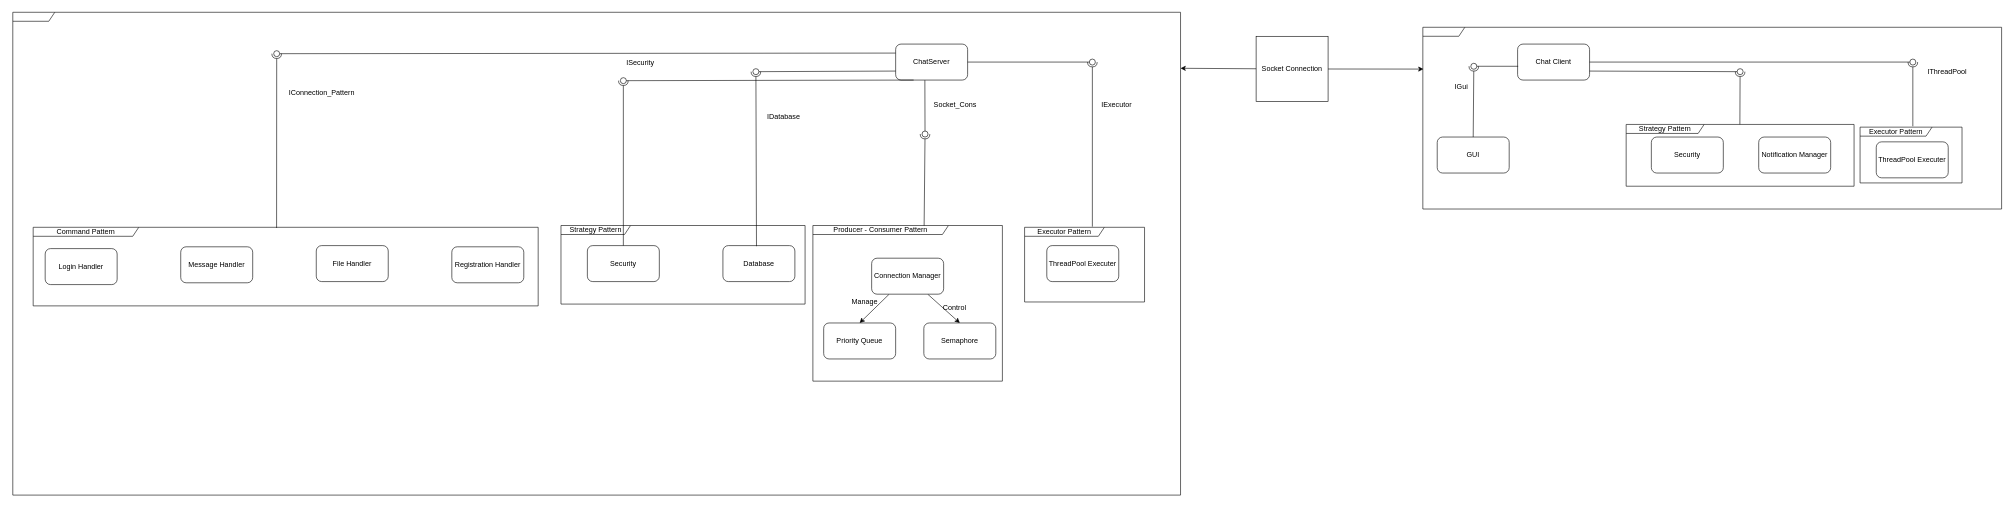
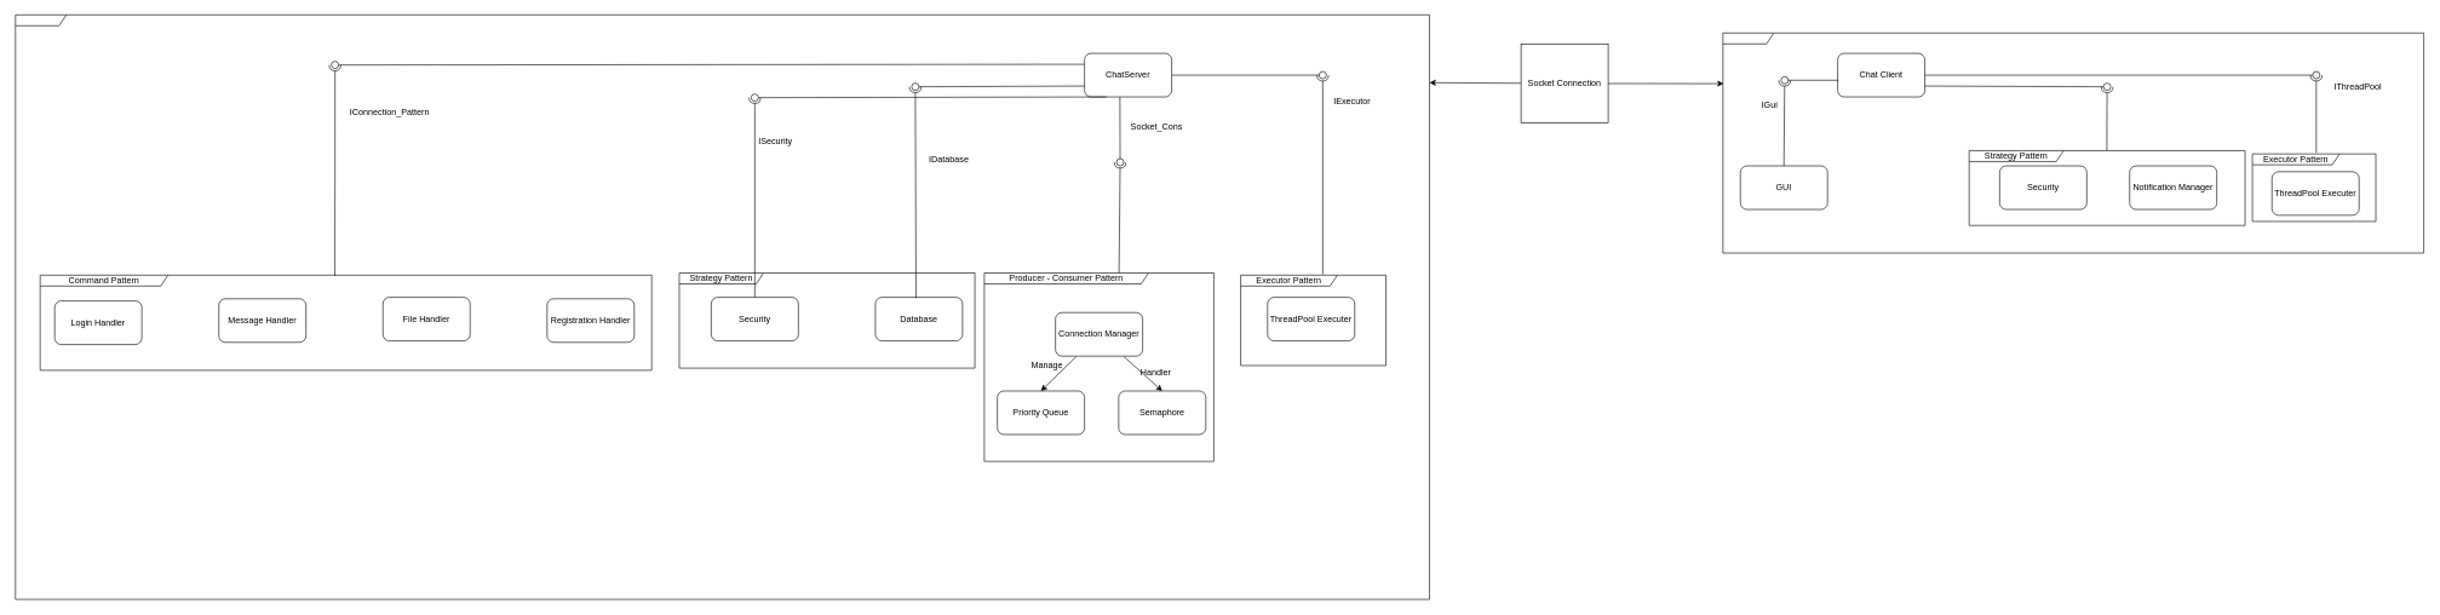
  <mxCell id="0" />
  <mxCell id="1" parent="0" />
  <mxCell id="2" value="Login Handler" style="rounded=1;whiteSpace=wrap;html=1;" parent="1" vertex="1"><mxGeometry x="74" y="414" width="120" height="60" as="geometry" /></mxCell>
  <mxCell id="3" value="Message Handler" style="rounded=1;whiteSpace=wrap;html=1;" parent="1" vertex="1"><mxGeometry x="300" y="411" width="120" height="60" as="geometry" /></mxCell>
  <mxCell id="4" value="File Handler" style="rounded=1;whiteSpace=wrap;html=1;" parent="1" vertex="1"><mxGeometry x="526" y="409" width="120" height="60" as="geometry" /></mxCell>
  <mxCell id="5" value="Registration Handler" style="rounded=1;whiteSpace=wrap;html=1;" parent="1" vertex="1"><mxGeometry x="752" y="411" width="120" height="60" as="geometry" /></mxCell>
  <mxCell id="6" value="Security" style="rounded=1;whiteSpace=wrap;html=1;" parent="1" vertex="1"><mxGeometry x="978" y="409" width="120" height="60" as="geometry" /></mxCell>
  <mxCell id="7" value="Database" style="rounded=1;whiteSpace=wrap;html=1;" parent="1" vertex="1"><mxGeometry x="1204" y="409" width="120" height="60" as="geometry" /></mxCell>
  <mxCell id="8" style="edgeStyle=none;html=1;entryX=0.5;entryY=0;entryDx=0;entryDy=0;" parent="1" source="10" target="11" edge="1"><mxGeometry relative="1" as="geometry" /></mxCell>
  <mxCell id="9" style="edgeStyle=none;html=1;entryX=0.5;entryY=0;entryDx=0;entryDy=0;" parent="1" source="10" target="12" edge="1"><mxGeometry relative="1" as="geometry" /></mxCell>
  <mxCell id="10" value="Connection Manager" style="rounded=1;whiteSpace=wrap;html=1;" parent="1" vertex="1"><mxGeometry x="1452" y="430" width="120" height="60" as="geometry" /></mxCell>
  <mxCell id="11" value="Priority Queue" style="rounded=1;whiteSpace=wrap;html=1;" parent="1" vertex="1"><mxGeometry x="1372" y="538" width="120" height="60" as="geometry" /></mxCell>
  <mxCell id="12" value="Semaphore" style="rounded=1;whiteSpace=wrap;html=1;" parent="1" vertex="1"><mxGeometry x="1539" y="538" width="120" height="60" as="geometry" /></mxCell>
  <mxCell id="13" value="ThreadPool Executer" style="rounded=1;whiteSpace=wrap;html=1;" parent="1" vertex="1"><mxGeometry x="1744" y="409" width="120" height="60" as="geometry" /></mxCell>
  <mxCell id="14" value="Command Pattern" style="shape=umlFrame;whiteSpace=wrap;html=1;pointerEvents=0;width=176;height=15;" parent="1" vertex="1"><mxGeometry x="54" y="378.5" width="842" height="131" as="geometry" /></mxCell>
  <mxCell id="15" value="Strategy Pattern" style="shape=umlFrame;whiteSpace=wrap;html=1;pointerEvents=0;width=116;height=15;" parent="1" vertex="1"><mxGeometry x="934" y="375.5" width="407" height="131" as="geometry" /></mxCell>
  <mxCell id="16" value="&lt;span style=&quot;color: rgb(0, 0, 0); text-wrap-mode: nowrap;&quot;&gt;Producer - Consumer Pattern&lt;/span&gt;" style="shape=umlFrame;whiteSpace=wrap;html=1;pointerEvents=0;width=226;height=15;" parent="1" vertex="1"><mxGeometry x="1354" y="375.5" width="316" height="259.5" as="geometry" /></mxCell>
  <mxCell id="17" value="Executor Pattern" style="shape=umlFrame;whiteSpace=wrap;html=1;pointerEvents=0;width=133;height=15;" parent="1" vertex="1"><mxGeometry x="1707" y="378.5" width="200" height="124.5" as="geometry" /></mxCell>
  <mxCell id="18" value="ChatServer" style="rounded=1;whiteSpace=wrap;html=1;" parent="1" vertex="1"><mxGeometry x="1492" y="73" width="120" height="60" as="geometry" /></mxCell>
  <mxCell id="19" value="Chat Client" style="rounded=1;whiteSpace=wrap;html=1;" parent="1" vertex="1"><mxGeometry x="2529" y="73" width="120" height="60" as="geometry" /></mxCell>
  <mxCell id="20" value="GUI" style="rounded=1;whiteSpace=wrap;html=1;" parent="1" vertex="1"><mxGeometry x="2395" y="228" width="120" height="60" as="geometry" /></mxCell>
  <mxCell id="21" value="Security" style="rounded=1;whiteSpace=wrap;html=1;" parent="1" vertex="1"><mxGeometry x="2752" y="228" width="120" height="60" as="geometry" /></mxCell>
  <mxCell id="22" value="Notification Manager" style="rounded=1;whiteSpace=wrap;html=1;" parent="1" vertex="1"><mxGeometry x="2931" y="228" width="120" height="60" as="geometry" /></mxCell>
  <mxCell id="23" value="ThreadPool Executer" style="rounded=1;whiteSpace=wrap;html=1;" parent="1" vertex="1"><mxGeometry x="3127" y="236" width="120" height="60" as="geometry" /></mxCell>
  <mxCell id="24" value="" style="shape=umlFrame;whiteSpace=wrap;html=1;pointerEvents=0;width=70;height=15;" parent="1" vertex="1"><mxGeometry x="20" y="20" width="1947" height="805" as="geometry" /></mxCell>
  <mxCell id="25" value="" style="rounded=0;orthogonalLoop=1;jettySize=auto;html=1;endArrow=halfCircle;endFill=0;endSize=6;strokeWidth=1;sketch=0;" parent="1" target="27" edge="1"><mxGeometry relative="1" as="geometry"><mxPoint x="1260" y="410" as="sourcePoint" /></mxGeometry></mxCell>
  <mxCell id="26" value="" style="rounded=0;orthogonalLoop=1;jettySize=auto;html=1;endArrow=oval;endFill=0;sketch=0;sourcePerimeterSpacing=0;targetPerimeterSpacing=0;endSize=10;exitX=0;exitY=0.75;exitDx=0;exitDy=0;" parent="1" source="18" target="27" edge="1"><mxGeometry relative="1" as="geometry"><mxPoint x="1535" y="172" as="sourcePoint" /></mxGeometry></mxCell>
  <mxCell id="27" value="" style="ellipse;whiteSpace=wrap;html=1;align=center;aspect=fixed;fillColor=none;strokeColor=none;resizable=0;perimeter=centerPerimeter;rotatable=0;allowArrows=0;points=[];outlineConnect=1;" parent="1" vertex="1"><mxGeometry x="1254" y="114" width="10" height="10" as="geometry" /></mxCell>
  <mxCell id="28" value="" style="rounded=0;orthogonalLoop=1;jettySize=auto;html=1;endArrow=halfCircle;endFill=0;endSize=6;strokeWidth=1;sketch=0;exitX=0.5;exitY=0;exitDx=0;exitDy=0;" parent="1" source="6" target="30" edge="1"><mxGeometry relative="1" as="geometry"><mxPoint x="1306" y="250" as="sourcePoint" /></mxGeometry></mxCell>
  <mxCell id="29" value="" style="rounded=0;orthogonalLoop=1;jettySize=auto;html=1;endArrow=oval;endFill=0;sketch=0;sourcePerimeterSpacing=0;targetPerimeterSpacing=0;endSize=10;exitX=0.25;exitY=1;exitDx=0;exitDy=0;" parent="1" source="18" target="30" edge="1"><mxGeometry relative="1" as="geometry"><mxPoint x="1266" y="250" as="sourcePoint" /></mxGeometry></mxCell>
  <mxCell id="30" value="" style="ellipse;whiteSpace=wrap;html=1;align=center;aspect=fixed;fillColor=none;strokeColor=none;resizable=0;perimeter=centerPerimeter;rotatable=0;allowArrows=0;points=[];outlineConnect=1;" parent="1" vertex="1"><mxGeometry x="1033" y="129" width="10" height="10" as="geometry" /></mxCell>
  <mxCell id="31" value="" style="rounded=0;orthogonalLoop=1;jettySize=auto;html=1;endArrow=halfCircle;endFill=0;endSize=6;strokeWidth=1;sketch=0;exitX=0.482;exitY=0.008;exitDx=0;exitDy=0;exitPerimeter=0;" parent="1" source="14" target="33" edge="1"><mxGeometry relative="1" as="geometry"><mxPoint x="856" y="103" as="sourcePoint" /></mxGeometry></mxCell>
  <mxCell id="32" value="" style="rounded=0;orthogonalLoop=1;jettySize=auto;html=1;endArrow=oval;endFill=0;sketch=0;sourcePerimeterSpacing=0;targetPerimeterSpacing=0;endSize=10;exitX=0;exitY=0.25;exitDx=0;exitDy=0;" parent="1" source="18" target="33" edge="1"><mxGeometry relative="1" as="geometry"><mxPoint x="816" y="103" as="sourcePoint" /></mxGeometry></mxCell>
  <mxCell id="33" value="" style="ellipse;whiteSpace=wrap;html=1;align=center;aspect=fixed;fillColor=none;strokeColor=none;resizable=0;perimeter=centerPerimeter;rotatable=0;allowArrows=0;points=[];outlineConnect=1;" parent="1" vertex="1"><mxGeometry x="455" y="84" width="10" height="10" as="geometry" /></mxCell>
- <mxCell id="34" value="ISecurity" style="text;html=1;align=center;verticalAlign=middle;resizable=0;points=[];autosize=1;strokeColor=none;fillColor=none;" parent="1" vertex="1"><mxGeometry x="1033" y="91" width="65" height="26" as="geometry" /></mxCell>
- <mxCell id="35" value="IDatabase" style="text;html=1;align=center;verticalAlign=middle;resizable=0;points=[];autosize=1;strokeColor=none;fillColor=none;" parent="1" vertex="1"><mxGeometry x="1268" y="181" width="73" height="26" as="geometry" /></mxCell>
+ <mxCell id="34" value="ISecurity" style="text;html=1;align=center;verticalAlign=middle;resizable=0;points=[];autosize=1;strokeColor=none;fillColor=none;" parent="1" vertex="1"><mxGeometry x="1033" y="181" width="65" height="26" as="geometry" /></mxCell>
+ <mxCell id="35" value="IDatabase" style="text;html=1;align=center;verticalAlign=middle;resizable=0;points=[];autosize=1;strokeColor=none;fillColor=none;" parent="1" vertex="1"><mxGeometry x="1268" y="206" width="73" height="26" as="geometry" /></mxCell>
  <mxCell id="36" value="IConnection_Pattern" style="text;html=1;align=center;verticalAlign=middle;resizable=0;points=[];autosize=1;strokeColor=none;fillColor=none;" parent="1" vertex="1"><mxGeometry x="465" y="139" width="140" height="30" as="geometry" /></mxCell>
  <mxCell id="37" value="" style="rounded=0;orthogonalLoop=1;jettySize=auto;html=1;endArrow=halfCircle;endFill=0;endSize=6;strokeWidth=1;sketch=0;exitX=0.587;exitY=0.001;exitDx=0;exitDy=0;exitPerimeter=0;" parent="1" source="16" target="39" edge="1"><mxGeometry relative="1" as="geometry"><mxPoint x="1579" y="223" as="sourcePoint" /></mxGeometry></mxCell>
  <mxCell id="38" value="" style="rounded=0;orthogonalLoop=1;jettySize=auto;html=1;endArrow=oval;endFill=0;sketch=0;sourcePerimeterSpacing=0;targetPerimeterSpacing=0;endSize=10;exitX=0.406;exitY=1.003;exitDx=0;exitDy=0;exitPerimeter=0;" parent="1" source="18" target="39" edge="1"><mxGeometry relative="1" as="geometry"><mxPoint x="1539" y="223" as="sourcePoint" /></mxGeometry></mxCell>
  <mxCell id="39" value="" style="ellipse;whiteSpace=wrap;html=1;align=center;aspect=fixed;fillColor=none;strokeColor=none;resizable=0;perimeter=centerPerimeter;rotatable=0;allowArrows=0;points=[];outlineConnect=1;" parent="1" vertex="1"><mxGeometry x="1536" y="218" width="10" height="10" as="geometry" /></mxCell>
  <mxCell id="40" value="Socket_Cons" style="text;html=1;align=center;verticalAlign=middle;resizable=0;points=[];autosize=1;strokeColor=none;fillColor=none;" parent="1" vertex="1"><mxGeometry x="1546" y="160" width="90" height="30" as="geometry" /></mxCell>
- <mxCell id="41" value="Control" style="text;html=1;align=center;verticalAlign=middle;resizable=0;points=[];autosize=1;strokeColor=none;fillColor=none;" parent="1" vertex="1"><mxGeometry x="1560" y="498" width="60" height="30" as="geometry" /></mxCell>
+ <mxCell id="41" value="Handler" style="text;html=1;align=center;verticalAlign=middle;resizable=0;points=[];autosize=1;strokeColor=none;fillColor=none;" parent="1" vertex="1"><mxGeometry x="1560" y="498" width="60" height="30" as="geometry" /></mxCell>
  <mxCell id="42" value="Manage" style="text;html=1;align=center;verticalAlign=middle;resizable=0;points=[];autosize=1;strokeColor=none;fillColor=none;" parent="1" vertex="1"><mxGeometry x="1405" y="488" width="70" height="30" as="geometry" /></mxCell>
  <mxCell id="43" value="" style="rounded=0;orthogonalLoop=1;jettySize=auto;html=1;endArrow=halfCircle;endFill=0;endSize=6;strokeWidth=1;sketch=0;exitX=0.565;exitY=-0.009;exitDx=0;exitDy=0;exitPerimeter=0;" parent="1" source="17" target="45" edge="1"><mxGeometry relative="1" as="geometry"><mxPoint x="1820" y="258" as="sourcePoint" /></mxGeometry></mxCell>
  <mxCell id="44" value="" style="rounded=0;orthogonalLoop=1;jettySize=auto;html=1;endArrow=oval;endFill=0;sketch=0;sourcePerimeterSpacing=0;targetPerimeterSpacing=0;endSize=10;exitX=1;exitY=0.5;exitDx=0;exitDy=0;" parent="1" source="18" target="45" edge="1"><mxGeometry relative="1" as="geometry"><mxPoint x="1780" y="258" as="sourcePoint" /></mxGeometry></mxCell>
  <mxCell id="45" value="" style="ellipse;whiteSpace=wrap;html=1;align=center;aspect=fixed;fillColor=none;strokeColor=none;resizable=0;perimeter=centerPerimeter;rotatable=0;allowArrows=0;points=[];outlineConnect=1;" parent="1" vertex="1"><mxGeometry x="1815" y="98" width="10" height="10" as="geometry" /></mxCell>
- <mxCell id="46" value="IExecutor" style="text;html=1;align=center;verticalAlign=middle;resizable=0;points=[];autosize=1;strokeColor=none;fillColor=none;" parent="1" vertex="1"><mxGeometry x="1825" y="160" width="70" height="30" as="geometry" /></mxCell>
+ <mxCell id="46" value="IExecutor" style="text;html=1;align=center;verticalAlign=middle;resizable=0;points=[];autosize=1;strokeColor=none;fillColor=none;" parent="1" vertex="1"><mxGeometry x="1825" y="125" width="70" height="30" as="geometry" /></mxCell>
  <mxCell id="47" value="" style="rounded=0;orthogonalLoop=1;jettySize=auto;html=1;endArrow=halfCircle;endFill=0;endSize=6;strokeWidth=1;sketch=0;exitX=0.5;exitY=0;exitDx=0;exitDy=0;" parent="1" source="20" target="49" edge="1"><mxGeometry relative="1" as="geometry"><mxPoint x="2540" y="165" as="sourcePoint" /></mxGeometry></mxCell>
  <mxCell id="48" value="" style="rounded=0;orthogonalLoop=1;jettySize=auto;html=1;endArrow=oval;endFill=0;sketch=0;sourcePerimeterSpacing=0;targetPerimeterSpacing=0;endSize=10;exitX=0.008;exitY=0.617;exitDx=0;exitDy=0;exitPerimeter=0;" parent="1" source="19" target="49" edge="1"><mxGeometry relative="1" as="geometry"><mxPoint x="2500" y="165" as="sourcePoint" /></mxGeometry></mxCell>
  <mxCell id="49" value="" style="ellipse;whiteSpace=wrap;html=1;align=center;aspect=fixed;fillColor=none;strokeColor=none;resizable=0;perimeter=centerPerimeter;rotatable=0;allowArrows=0;points=[];outlineConnect=1;" parent="1" vertex="1"><mxGeometry x="2451" y="105" width="10" height="10" as="geometry" /></mxCell>
  <mxCell id="50" value="IGui" style="text;html=1;align=center;verticalAlign=middle;resizable=0;points=[];autosize=1;strokeColor=none;fillColor=none;" parent="1" vertex="1"><mxGeometry x="2410" y="130" width="50" height="30" as="geometry" /></mxCell>
  <mxCell id="51" value="" style="rounded=0;orthogonalLoop=1;jettySize=auto;html=1;endArrow=halfCircle;endFill=0;endSize=6;strokeWidth=1;sketch=0;exitX=0.499;exitY=-0.002;exitDx=0;exitDy=0;exitPerimeter=0;" parent="1" source="57" target="53" edge="1"><mxGeometry relative="1" as="geometry"><mxPoint x="2760" y="129" as="sourcePoint" /></mxGeometry></mxCell>
  <mxCell id="52" value="" style="rounded=0;orthogonalLoop=1;jettySize=auto;html=1;endArrow=oval;endFill=0;sketch=0;sourcePerimeterSpacing=0;targetPerimeterSpacing=0;endSize=10;exitX=1;exitY=0.75;exitDx=0;exitDy=0;" parent="1" source="19" target="53" edge="1"><mxGeometry relative="1" as="geometry"><mxPoint x="2720" y="129" as="sourcePoint" /></mxGeometry></mxCell>
  <mxCell id="53" value="" style="ellipse;whiteSpace=wrap;html=1;align=center;aspect=fixed;fillColor=none;strokeColor=none;resizable=0;perimeter=centerPerimeter;rotatable=0;allowArrows=0;points=[];outlineConnect=1;" parent="1" vertex="1"><mxGeometry x="2895" y="114" width="10" height="10" as="geometry" /></mxCell>
  <mxCell id="54" value="" style="rounded=0;orthogonalLoop=1;jettySize=auto;html=1;endArrow=halfCircle;endFill=0;endSize=6;strokeWidth=1;sketch=0;" parent="1" target="56" edge="1"><mxGeometry relative="1" as="geometry"><mxPoint x="3188" y="210" as="sourcePoint" /></mxGeometry></mxCell>
  <mxCell id="55" value="" style="rounded=0;orthogonalLoop=1;jettySize=auto;html=1;endArrow=oval;endFill=0;sketch=0;sourcePerimeterSpacing=0;targetPerimeterSpacing=0;endSize=10;exitX=1;exitY=0.5;exitDx=0;exitDy=0;" parent="1" source="19" target="56" edge="1"><mxGeometry relative="1" as="geometry"><mxPoint x="2910" y="109" as="sourcePoint" /></mxGeometry></mxCell>
  <mxCell id="56" value="" style="ellipse;whiteSpace=wrap;html=1;align=center;aspect=fixed;fillColor=none;strokeColor=none;resizable=0;perimeter=centerPerimeter;rotatable=0;allowArrows=0;points=[];outlineConnect=1;" parent="1" vertex="1"><mxGeometry x="3183" y="98" width="10" height="10" as="geometry" /></mxCell>
  <mxCell id="57" value="Strategy Pattern" style="shape=umlFrame;whiteSpace=wrap;html=1;pointerEvents=0;width=130;height=15;" parent="1" vertex="1"><mxGeometry x="2710" y="207" width="380" height="103" as="geometry" /></mxCell>
  <mxCell id="58" value="IThreadPool" style="text;html=1;align=center;verticalAlign=middle;resizable=0;points=[];autosize=1;strokeColor=none;fillColor=none;" parent="1" vertex="1"><mxGeometry x="3200" y="105" width="90" height="30" as="geometry" /></mxCell>
  <mxCell id="59" value="Executor Pattern" style="shape=umlFrame;whiteSpace=wrap;html=1;pointerEvents=0;width=120;height=15;" parent="1" vertex="1"><mxGeometry x="3100" y="211.5" width="170" height="93" as="geometry" /></mxCell>
  <mxCell id="60" value="" style="shape=umlFrame;whiteSpace=wrap;html=1;pointerEvents=0;width=70;height=15;" parent="1" vertex="1"><mxGeometry x="2371" y="45" width="965" height="303" as="geometry" /></mxCell>
  <mxCell id="61" value="Socket Connection" style="whiteSpace=wrap;html=1;rounded=0;" parent="1" vertex="1"><mxGeometry x="2093" y="60" width="120" height="109" as="geometry" /></mxCell>
  <mxCell id="62" style="edgeStyle=none;html=1;entryX=1;entryY=0.116;entryDx=0;entryDy=0;entryPerimeter=0;" parent="1" source="61" target="24" edge="1"><mxGeometry relative="1" as="geometry" /></mxCell>
  <mxCell id="63" style="edgeStyle=none;html=1;entryX=0.001;entryY=0.23;entryDx=0;entryDy=0;entryPerimeter=0;" parent="1" source="61" target="60" edge="1"><mxGeometry relative="1" as="geometry" /></mxCell>
